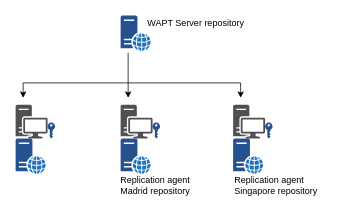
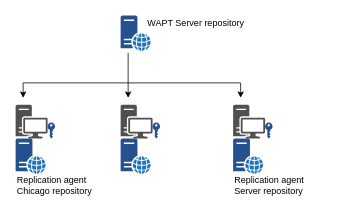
  <mxCell id="0" />
  <mxCell id="1" parent="0" />
  <mxCell id="2" value="" style="pointerEvents=1;shadow=0;dashed=0;html=1;strokeColor=none;fillColor=#26518f;labelPosition=center;verticalLabelPosition=bottom;verticalAlign=top;outlineConnect=0;align=center;shape=mxgraph.office.servers.web_server_blue;" vertex="1" parent="1"><mxGeometry x="160" y="20" width="40" height="47.5" as="geometry" /></mxCell>
  <mxCell id="3" value="" style="pointerEvents=1;shadow=0;dashed=0;html=1;strokeColor=none;fillColor=#26518f;labelPosition=center;verticalLabelPosition=bottom;verticalAlign=top;outlineConnect=0;align=center;shape=mxgraph.office.servers.web_server_blue;" vertex="1" parent="1"><mxGeometry x="310" y="184" width="40" height="47.5" as="geometry" /></mxCell>
  <mxCell id="4" value="" style="group" vertex="1" connectable="0" parent="1"><mxGeometry x="310" y="139" width="52.59" height="45" as="geometry" /></mxCell>
  <mxCell id="5" value="" style="pointerEvents=1;shadow=0;dashed=0;html=1;strokeColor=none;fillColor=#505050;labelPosition=center;verticalLabelPosition=bottom;verticalAlign=top;outlineConnect=0;align=center;shape=mxgraph.office.devices.workstation;" vertex="1" parent="4"><mxGeometry width="42.59" height="45" as="geometry" /></mxCell>
  <mxCell id="6" value="" style="pointerEvents=1;shadow=0;dashed=0;html=1;strokeColor=none;labelPosition=center;verticalLabelPosition=bottom;verticalAlign=top;outlineConnect=0;align=center;shape=mxgraph.office.security.key_permissions;fillColor=#26518f;aspect=fixed;" vertex="1" parent="4"><mxGeometry x="42.59" y="23.79" width="10" height="21.21" as="geometry" /></mxCell>
  <mxCell id="7" value="" style="pointerEvents=1;shadow=0;dashed=0;html=1;strokeColor=none;fillColor=#26518f;labelPosition=center;verticalLabelPosition=bottom;verticalAlign=top;outlineConnect=0;align=center;shape=mxgraph.office.servers.web_server_blue;" vertex="1" parent="1"><mxGeometry x="160" y="184" width="40" height="47.5" as="geometry" /></mxCell>
  <mxCell id="8" value="" style="group" vertex="1" connectable="0" parent="1"><mxGeometry x="160" y="139" width="52.59" height="45" as="geometry" /></mxCell>
  <mxCell id="9" value="" style="pointerEvents=1;shadow=0;dashed=0;html=1;strokeColor=none;fillColor=#505050;labelPosition=center;verticalLabelPosition=bottom;verticalAlign=top;outlineConnect=0;align=center;shape=mxgraph.office.devices.workstation;" vertex="1" parent="8"><mxGeometry width="42.59" height="45" as="geometry" /></mxCell>
  <mxCell id="10" value="" style="pointerEvents=1;shadow=0;dashed=0;html=1;strokeColor=none;labelPosition=center;verticalLabelPosition=bottom;verticalAlign=top;outlineConnect=0;align=center;shape=mxgraph.office.security.key_permissions;fillColor=#26518f;aspect=fixed;" vertex="1" parent="8"><mxGeometry x="42.59" y="23.79" width="10" height="21.21" as="geometry" /></mxCell>
  <mxCell id="11" value="" style="pointerEvents=1;shadow=0;dashed=0;html=1;strokeColor=none;fillColor=#26518f;labelPosition=center;verticalLabelPosition=bottom;verticalAlign=top;outlineConnect=0;align=center;shape=mxgraph.office.servers.web_server_blue;" vertex="1" parent="1"><mxGeometry x="20" y="184" width="40" height="47.5" as="geometry" /></mxCell>
  <mxCell id="12" value="" style="group" vertex="1" connectable="0" parent="1"><mxGeometry x="20" y="139" width="52.59" height="45" as="geometry" /></mxCell>
  <mxCell id="13" value="" style="pointerEvents=1;shadow=0;dashed=0;html=1;strokeColor=none;fillColor=#505050;labelPosition=center;verticalLabelPosition=bottom;verticalAlign=top;outlineConnect=0;align=center;shape=mxgraph.office.devices.workstation;" vertex="1" parent="12"><mxGeometry width="42.59" height="45" as="geometry" /></mxCell>
  <mxCell id="14" value="" style="pointerEvents=1;shadow=0;dashed=0;html=1;strokeColor=none;labelPosition=center;verticalLabelPosition=bottom;verticalAlign=top;outlineConnect=0;align=center;shape=mxgraph.office.security.key_permissions;fillColor=#26518f;aspect=fixed;" vertex="1" parent="12"><mxGeometry x="42.59" y="23.79" width="10" height="21.21" as="geometry" /></mxCell>
  <mxCell id="15" value="" style="endArrow=none;html=1;" edge="1" parent="1"><mxGeometry width="50" height="50" relative="1" as="geometry"><mxPoint x="30" y="110" as="sourcePoint" /><mxPoint x="320" y="110" as="targetPoint" /></mxGeometry></mxCell>
  <mxCell id="16" value="" style="endArrow=classic;html=1;" edge="1" parent="1"><mxGeometry width="50" height="50" relative="1" as="geometry"><mxPoint x="30" y="110" as="sourcePoint" /><mxPoint x="30" y="130" as="targetPoint" /></mxGeometry></mxCell>
  <mxCell id="17" value="" style="endArrow=classic;html=1;" edge="1" parent="1"><mxGeometry width="50" height="50" relative="1" as="geometry"><mxPoint x="170" y="110" as="sourcePoint" /><mxPoint x="170" y="130" as="targetPoint" /></mxGeometry></mxCell>
  <mxCell id="18" value="" style="endArrow=classic;html=1;" edge="1" parent="1"><mxGeometry width="50" height="50" relative="1" as="geometry"><mxPoint x="320" y="110" as="sourcePoint" /><mxPoint x="320" y="130" as="targetPoint" /></mxGeometry></mxCell>
  <mxCell id="19" value="" style="endArrow=none;html=1;" edge="1" parent="1"><mxGeometry width="50" height="50" relative="1" as="geometry"><mxPoint x="170" y="70" as="sourcePoint" /><mxPoint x="170" y="110" as="targetPoint" /></mxGeometry></mxCell>
  <mxCell id="20" value="WAPT Server repository" style="text;html=1;align=center;verticalAlign=middle;resizable=0;points=[];;autosize=1;" vertex="1" parent="1"><mxGeometry x="190" y="20" width="140" height="20" as="geometry" /></mxCell>
- <mxCell id="21" value="Replication agent&lt;br&gt;Madrid repository" style="text;html=1;align=left;verticalAlign=middle;resizable=0;points=[];;autosize=1;" vertex="1" parent="1"><mxGeometry x="158.43" y="231.5" width="110" height="30" as="geometry" /></mxCell>
- <mxCell id="23" value="Replication agent&lt;br&gt;Singapore repository" style="text;html=1;align=left;verticalAlign=middle;resizable=0;points=[];;autosize=1;" vertex="1" parent="1"><mxGeometry x="310" y="231.5" width="130" height="30" as="geometry" /></mxCell>
+ <mxCell id="22" value="Replication agent&lt;br&gt;Chicago repository" style="text;html=1;align=left;verticalAlign=middle;resizable=0;points=[];;autosize=1;" vertex="1" parent="1"><mxGeometry x="20" y="231.5" width="120" height="30" as="geometry" /></mxCell>
+ <mxCell id="23" value="Replication agent&lt;br&gt;Server repository" style="text;html=1;align=left;verticalAlign=middle;resizable=0;points=[];;autosize=1;" vertex="1" parent="1"><mxGeometry x="310" y="231.5" width="130" height="30" as="geometry" /></mxCell>
